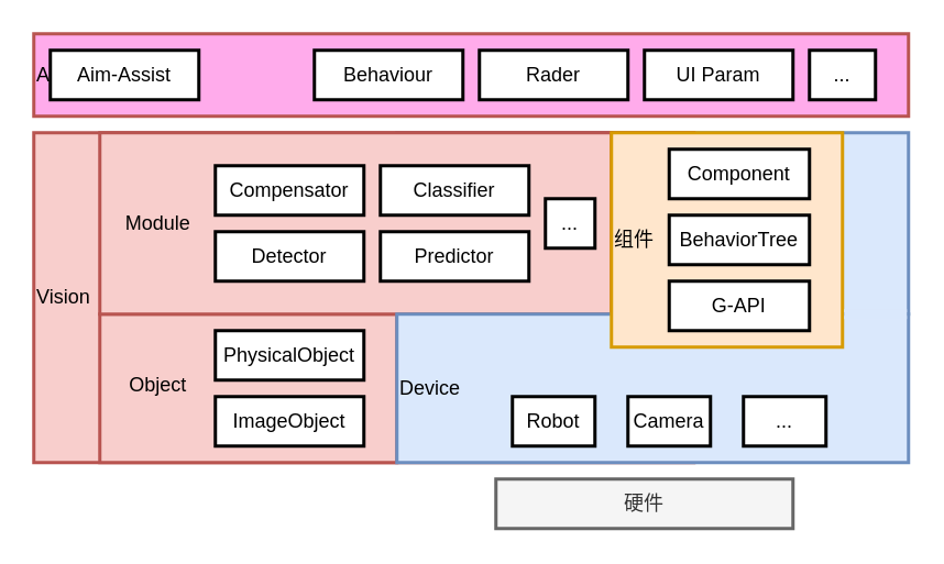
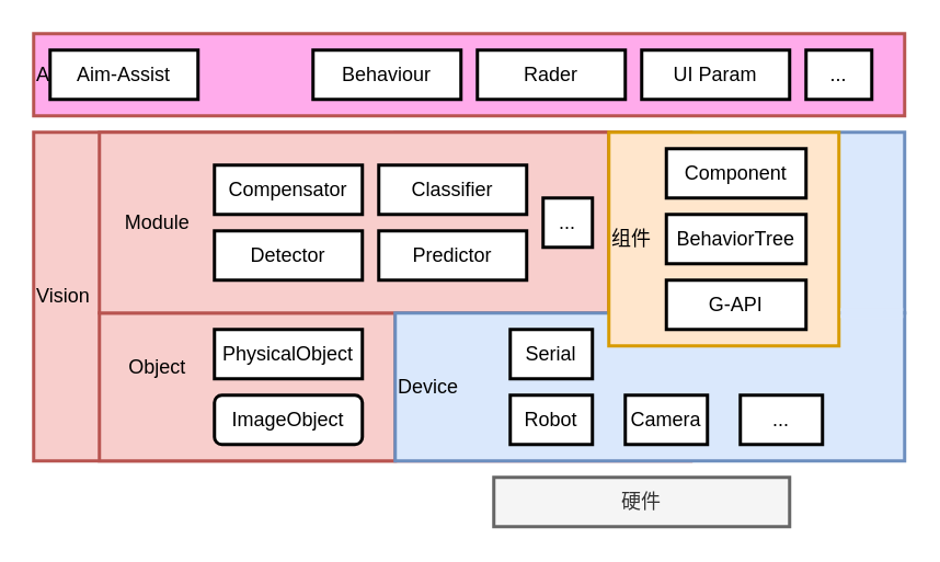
  <mxCell id="0" />
  <mxCell id="1" parent="0" />
  <mxCell id="2" value="" style="rounded=0;whiteSpace=wrap;html=1;fillColor=#dae8fc;strokeColor=#6c8ebf;align=left;portConstraintRotation=0;labelPadding=0;strokeWidth=2;" vertex="1" parent="1"><mxGeometry x="240" y="80" width="310" height="110" as="geometry" /></mxCell>
  <mxCell id="3" value="Vision" style="rounded=0;whiteSpace=wrap;html=1;fillColor=#f8cecc;strokeColor=#b85450;align=left;strokeWidth=2;" vertex="1" parent="1"><mxGeometry x="20" y="80" width="400" height="200" as="geometry" /></mxCell>
  <mxCell id="4" value="Application" style="rounded=0;whiteSpace=wrap;html=1;strokeColor=#b85450;align=left;strokeWidth=2;fillColor=#FFABEB;" vertex="1" parent="1"><mxGeometry x="20" y="20" width="530" height="50" as="geometry" /></mxCell>
  <mxCell id="5" value="硬件" style="rounded=0;whiteSpace=wrap;html=1;fillColor=#f5f5f5;strokeColor=#666666;fontColor=#333333;strokeWidth=2;" vertex="1" parent="1"><mxGeometry x="300" y="290" width="180" height="30" as="geometry" /></mxCell>
  <mxCell id="6" value="" style="rounded=0;whiteSpace=wrap;html=1;fillColor=#f8cecc;strokeColor=#b85450;align=left;strokeWidth=2;" vertex="1" parent="1"><mxGeometry x="60" y="190" width="180" height="90" as="geometry" /></mxCell>
- <mxCell id="7" value="ImageObject" style="rounded=0;whiteSpace=wrap;html=1;strokeWidth=2;" vertex="1" parent="1"><mxGeometry x="130" y="240" width="90" height="30" as="geometry" /></mxCell>
+ <mxCell id="7" value="ImageObject" style="whiteSpace=wrap;html=1;strokeWidth=2;rounded=1;" vertex="1" parent="1"><mxGeometry x="130" y="240" width="90" height="30" as="geometry" /></mxCell>
  <mxCell id="8" value="PhysicalObject" style="rounded=0;whiteSpace=wrap;html=1;strokeWidth=2;" vertex="1" parent="1"><mxGeometry x="130" y="200" width="90" height="30" as="geometry" /></mxCell>
- <mxCell id="9" value="Object" style="text;html=1;align=center;verticalAlign=middle;resizable=0;points=[];autosize=1;strokeWidth=2;" vertex="1" parent="1"><mxGeometry x="70" y="222.5" width="50" height="20" as="geometry" /></mxCell>
+ <mxCell id="9" value="Object" style="text;html=1;align=center;verticalAlign=middle;resizable=0;points=[];autosize=1;strokeWidth=2;" vertex="1" parent="1"><mxGeometry x="70" y="212.5" width="50" height="20" as="geometry" /></mxCell>
  <mxCell id="10" value="" style="rounded=0;whiteSpace=wrap;html=1;fillColor=#f8cecc;strokeColor=#b85450;align=left;strokeWidth=2;" vertex="1" parent="1"><mxGeometry x="60" y="80" width="310" height="110" as="geometry" /></mxCell>
  <mxCell id="11" value="Detector" style="rounded=0;whiteSpace=wrap;html=1;strokeWidth=2;" vertex="1" parent="1"><mxGeometry x="130" y="140" width="90" height="30" as="geometry" /></mxCell>
  <mxCell id="12" value="Compensator" style="rounded=0;whiteSpace=wrap;html=1;strokeWidth=2;" vertex="1" parent="1"><mxGeometry x="130" y="100" width="90" height="30" as="geometry" /></mxCell>
  <mxCell id="13" value="Module" style="text;html=1;align=center;verticalAlign=middle;resizable=0;points=[];autosize=1;strokeWidth=2;" vertex="1" parent="1"><mxGeometry x="70" y="125" width="50" height="20" as="geometry" /></mxCell>
  <mxCell id="14" value="Predictor" style="rounded=0;whiteSpace=wrap;html=1;strokeWidth=2;" vertex="1" parent="1"><mxGeometry x="230" y="140" width="90" height="30" as="geometry" /></mxCell>
  <mxCell id="15" value="Classifier" style="rounded=0;whiteSpace=wrap;html=1;strokeWidth=2;" vertex="1" parent="1"><mxGeometry x="230" y="100" width="90" height="30" as="geometry" /></mxCell>
  <mxCell id="16" value="..." style="rounded=0;whiteSpace=wrap;html=1;strokeWidth=2;" vertex="1" parent="1"><mxGeometry x="330" y="120" width="30" height="30" as="geometry" /></mxCell>
  <mxCell id="17" value="Device" style="rounded=0;whiteSpace=wrap;html=1;fillColor=#dae8fc;strokeColor=#6c8ebf;align=left;portConstraintRotation=0;labelPadding=0;strokeWidth=2;" vertex="1" parent="1"><mxGeometry x="240" y="190" width="310" height="90" as="geometry" /></mxCell>
  <mxCell id="18" value="Camera" style="rounded=0;whiteSpace=wrap;html=1;strokeWidth=2;" vertex="1" parent="1"><mxGeometry x="380" y="240" width="50" height="30" as="geometry" /></mxCell>
  <mxCell id="19" value="Robot" style="rounded=0;whiteSpace=wrap;html=1;strokeWidth=2;" vertex="1" parent="1"><mxGeometry x="310" y="240" width="50" height="30" as="geometry" /></mxCell>
  <mxCell id="20" value="..." style="rounded=0;whiteSpace=wrap;html=1;strokeWidth=2;" vertex="1" parent="1"><mxGeometry x="450" y="240" width="50" height="30" as="geometry" /></mxCell>
+ <mxCell id="21" value="Serial" style="rounded=0;whiteSpace=wrap;html=1;strokeWidth=2;" vertex="1" parent="1"><mxGeometry x="310" y="200" width="50" height="30" as="geometry" /></mxCell>
  <mxCell id="22" value="组件" style="rounded=0;whiteSpace=wrap;html=1;align=left;fillColor=#ffe6cc;strokeColor=#d79b00;strokeWidth=2;" vertex="1" parent="1"><mxGeometry x="370" y="80" width="140" height="130" as="geometry" /></mxCell>
  <mxCell id="23" value="Component" style="rounded=0;whiteSpace=wrap;html=1;strokeWidth=2;" vertex="1" parent="1"><mxGeometry x="405" y="90" width="85" height="30" as="geometry" /></mxCell>
  <mxCell id="24" value="" style="rounded=0;whiteSpace=wrap;html=1;fillColor=#dae8fc;align=left;portConstraintRotation=0;labelPadding=0;strokeWidth=2;strokeColor=none;" vertex="1" parent="1"><mxGeometry x="511" y="187" width="38" height="6" as="geometry" /></mxCell>
  <mxCell id="25" value="BehaviorTree" style="rounded=0;whiteSpace=wrap;html=1;strokeWidth=2;" vertex="1" parent="1"><mxGeometry x="405" y="130" width="85" height="30" as="geometry" /></mxCell>
  <mxCell id="26" value="G-API" style="rounded=0;whiteSpace=wrap;html=1;strokeWidth=2;" vertex="1" parent="1"><mxGeometry x="405" y="170" width="85" height="30" as="geometry" /></mxCell>
  <mxCell id="27" value="Aim-Assist" style="rounded=0;whiteSpace=wrap;html=1;strokeWidth=2;" vertex="1" parent="1"><mxGeometry x="30" y="30" width="90" height="30" as="geometry" /></mxCell>
  <mxCell id="28" value="Behaviour" style="rounded=0;whiteSpace=wrap;html=1;strokeWidth=2;" vertex="1" parent="1"><mxGeometry x="190" y="30" width="90" height="30" as="geometry" /></mxCell>
  <mxCell id="29" value="Rader" style="rounded=0;whiteSpace=wrap;html=1;strokeWidth=2;" vertex="1" parent="1"><mxGeometry x="290" y="30" width="90" height="30" as="geometry" /></mxCell>
  <mxCell id="30" value="UI Param" style="rounded=0;whiteSpace=wrap;html=1;strokeWidth=2;" vertex="1" parent="1"><mxGeometry x="390" y="30" width="90" height="30" as="geometry" /></mxCell>
  <mxCell id="31" value="..." style="rounded=0;whiteSpace=wrap;html=1;strokeWidth=2;" vertex="1" parent="1"><mxGeometry x="490" y="30" width="40" height="30" as="geometry" /></mxCell>
